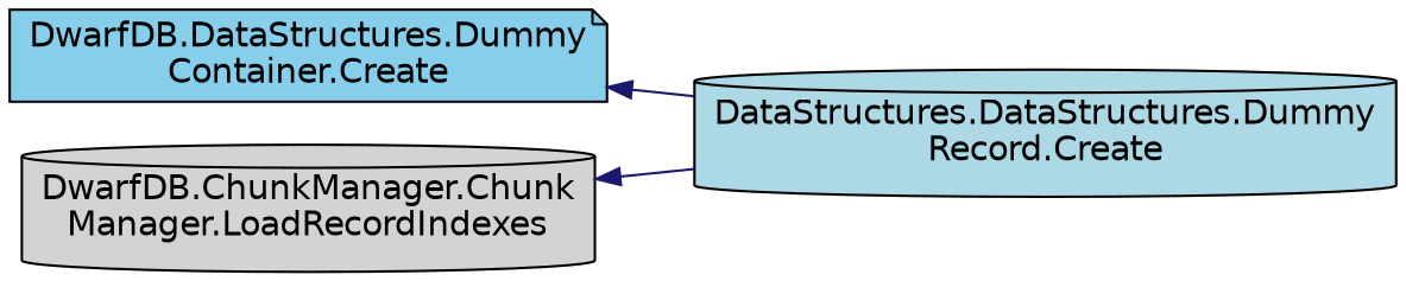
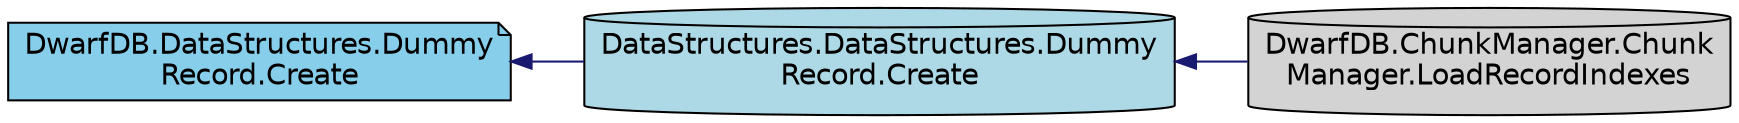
  digraph {
    rankdir=LR
    node [color=black fontname=Helvetica fontsize=14 shape=cylinder style=filled]
    edge [color=midnightblue dir=back fontname=Helvetica fontsize=14 labelfontname=Helvetica labelfontsize=14 style=solid]
-   n1 [fillcolor=skyblue fontcolor=black height=0.2 label="DwarfDB.DataStructures.Dummy\lContainer.Create" shape=note width=0.4]
+   n1 [fillcolor=skyblue fontcolor=black height=0.2 label="DwarfDB.DataStructures.Dummy\lRecord.Create" shape=note width=0.4]
    n2 [fillcolor=lightblue height=0.2 label="DataStructures.DataStructures.Dummy\lRecord.Create" width=0.4]
    n3 [fillcolor=lightgrey height=0.2 label="DwarfDB.ChunkManager.Chunk\lManager.LoadRecordIndexes" width=0.4]
    n1 -> n2
-   n3 -> n2
+   n2 -> n3
  }
